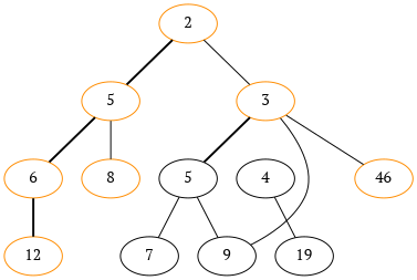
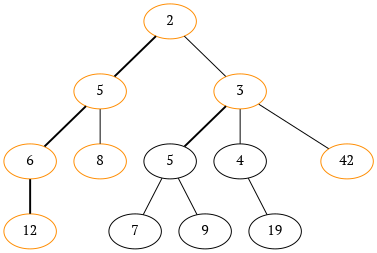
  strict graph {
    fontname="PT Serif"
    ordering=out
    node [color=darkorange fontname="PT Serif"]
    edge [fontname="PT Serif" style=solid]
    n1 [label=5]
    6
    8
    12
    2
    3
    5 [color=black]
    4 [color=black]
-   42 [label=46]
+   42
    7 [color=black]
    9 [color=black]
    19 [color=black]
    n1 -- 6 [style=bold]
    n1 -- 8
    6 -- 12 [style=bold]
    2 -- n1 [style=bold]
    2 -- 3
    3 -- 5 [style=bold]
-   3 -- 9
+   3 -- 4
    3 -- 42
    5 -- 7
    5 -- 9
    4 -- 19
  }
